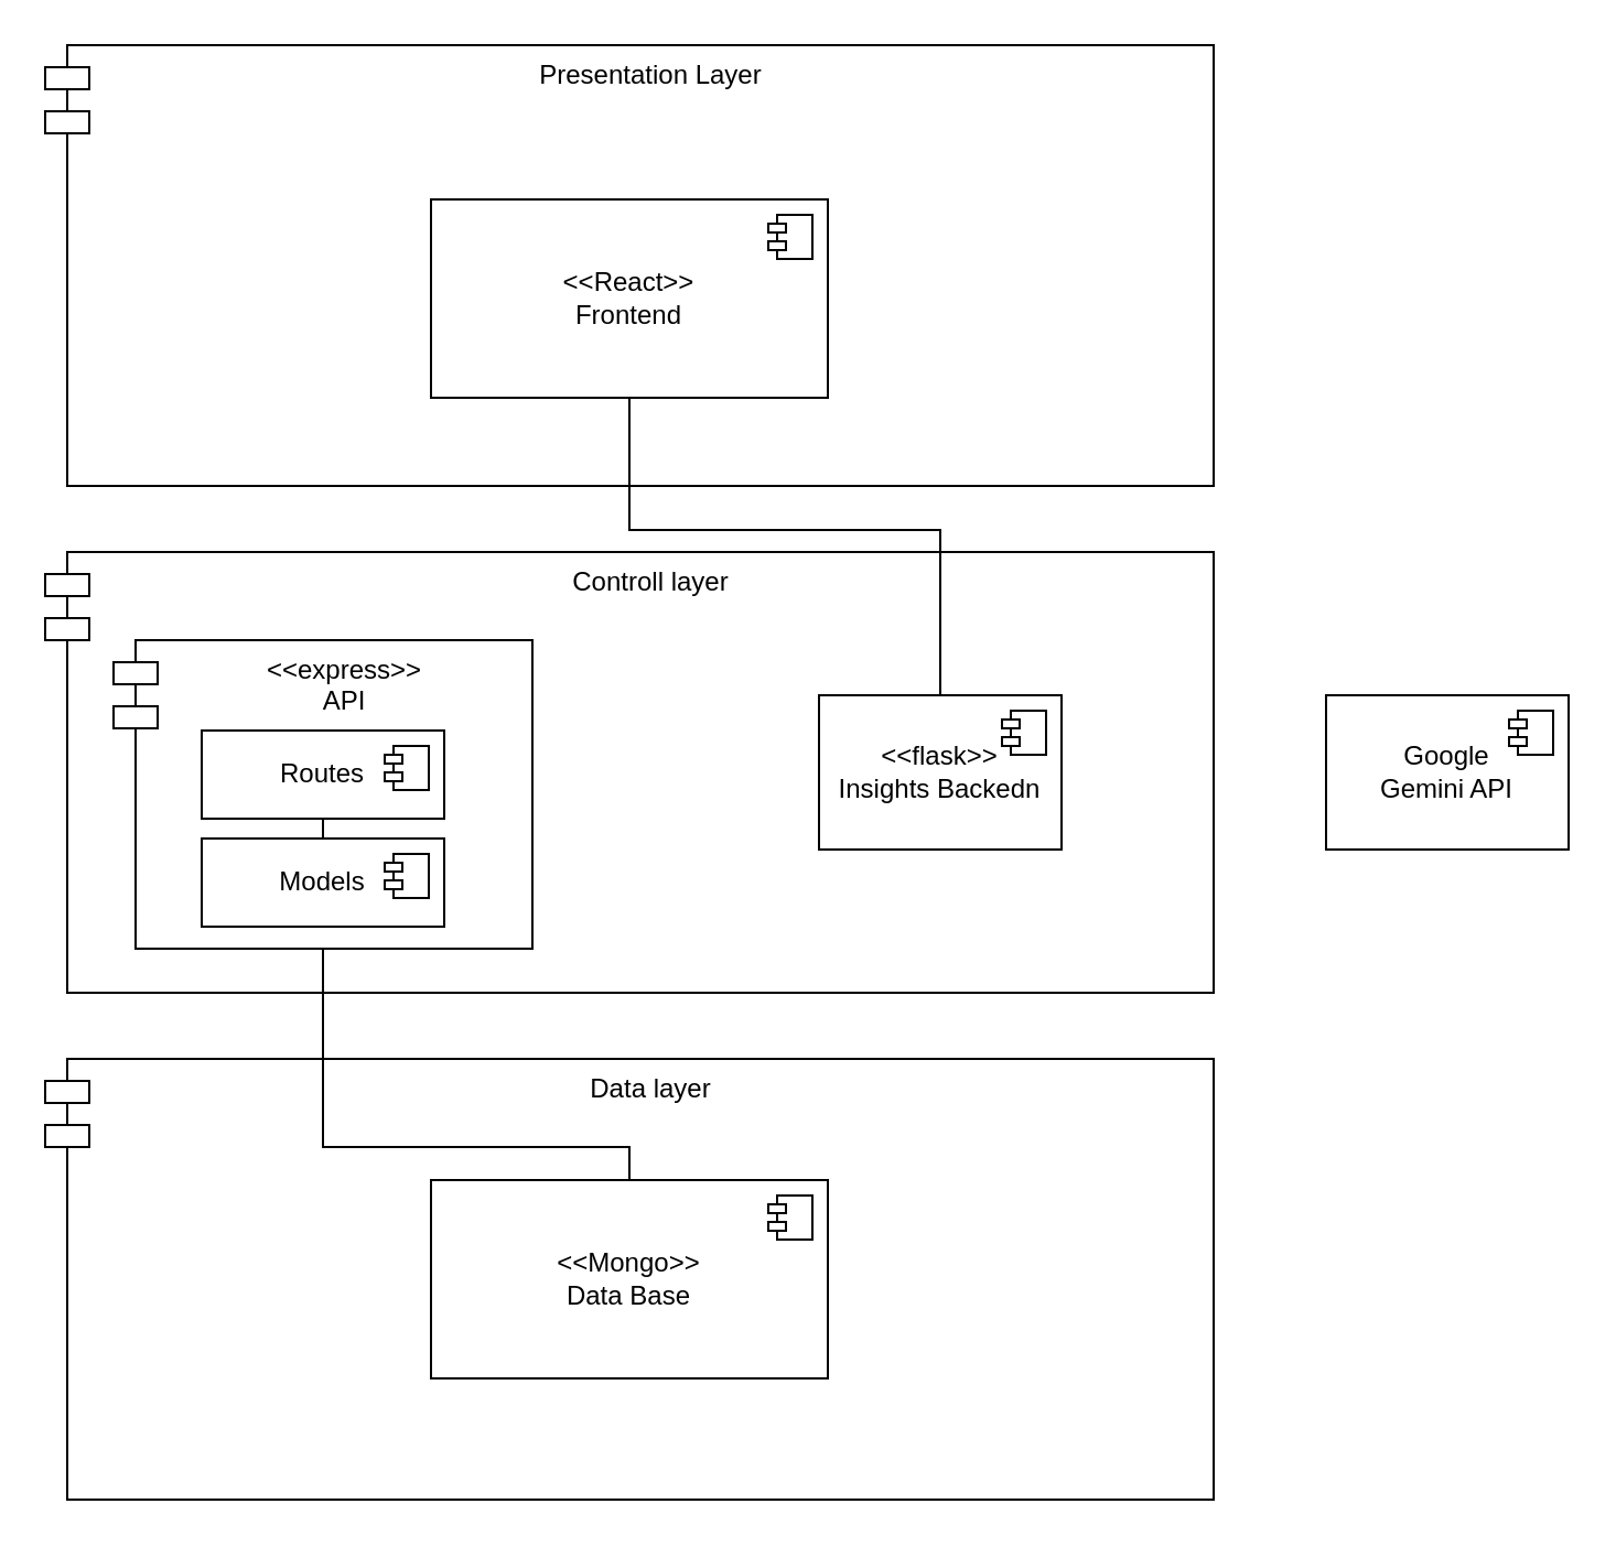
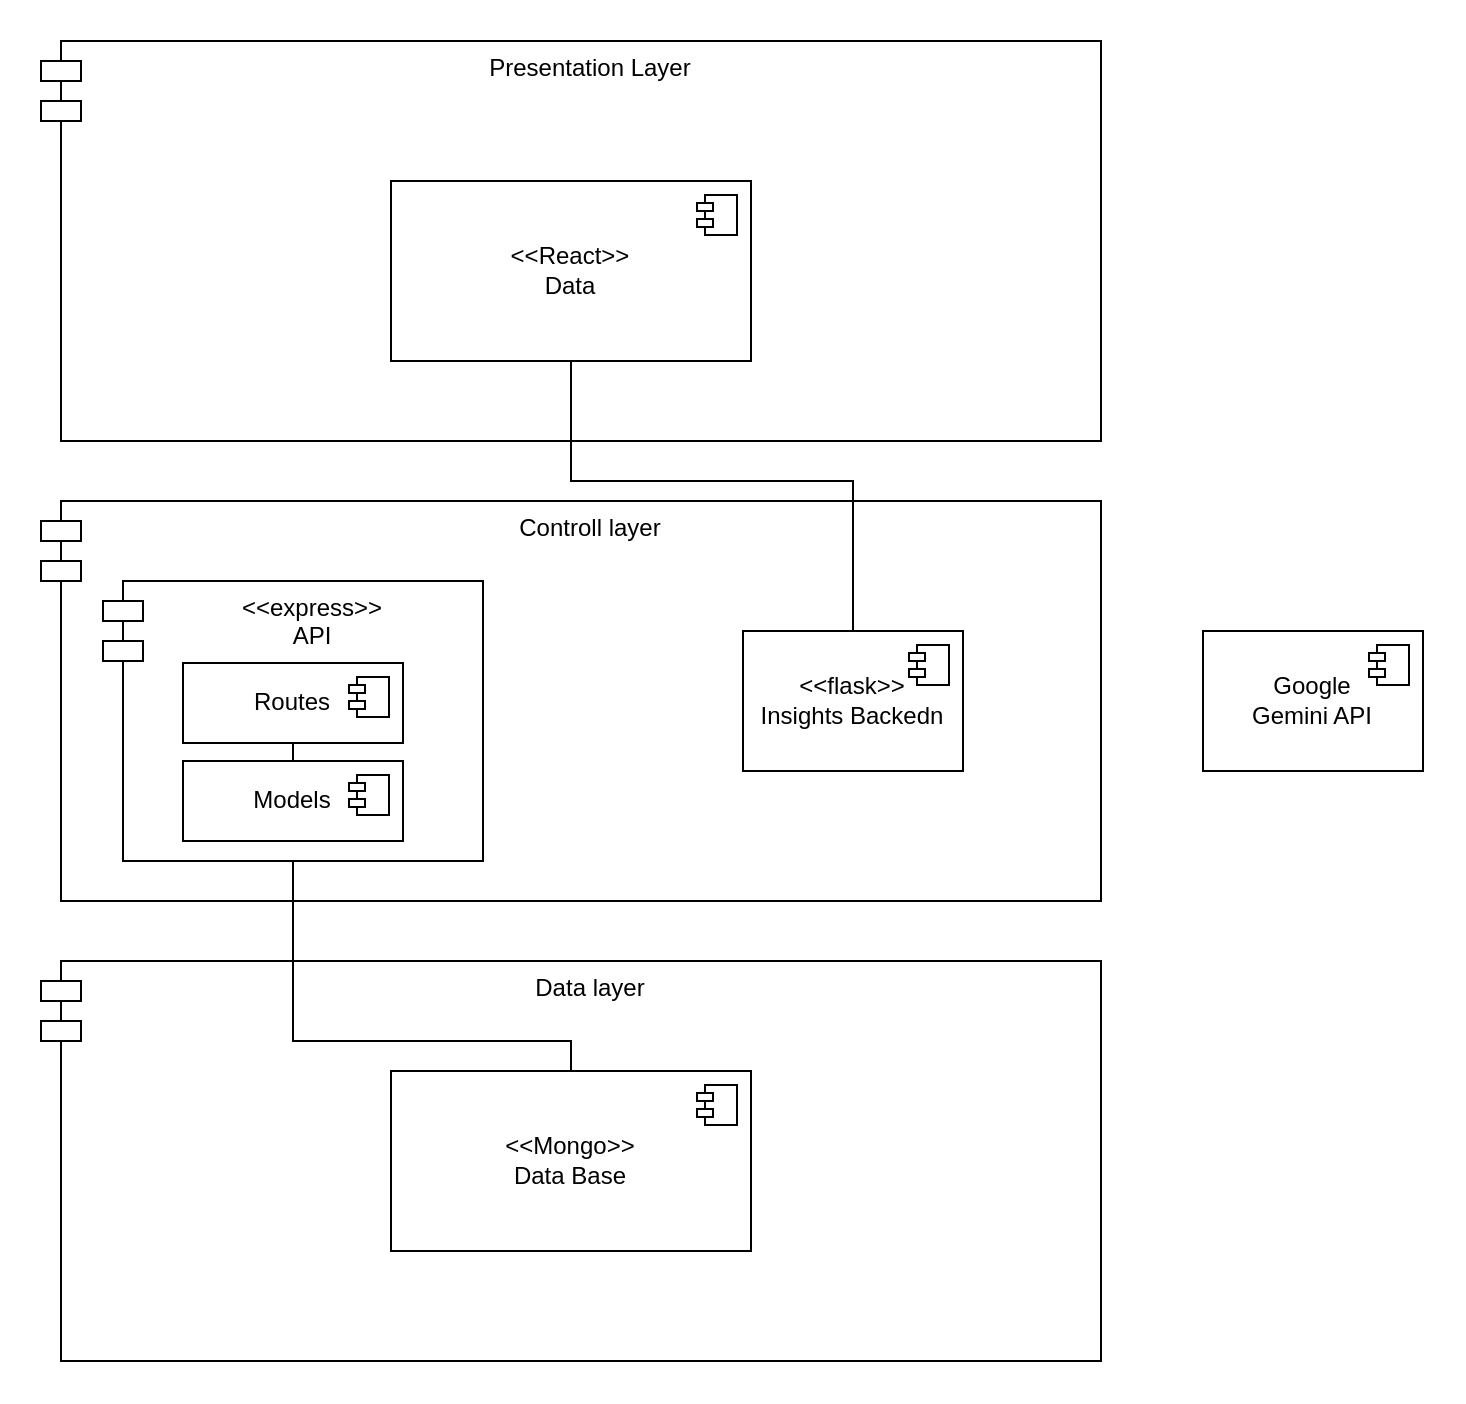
  <mxCell id="0" />
  <mxCell id="1" parent="0" />
  <mxCell id="2" value="Presentation Layer" style="shape=module;align=left;spacingLeft=20;align=center;verticalAlign=top;whiteSpace=wrap;html=1;" vertex="1" parent="1"><mxGeometry x="20" y="20" width="530" height="200" as="geometry" /></mxCell>
  <mxCell id="3" value="Controll layer" style="shape=module;align=left;spacingLeft=20;align=center;verticalAlign=top;whiteSpace=wrap;html=1;" vertex="1" parent="1"><mxGeometry x="20" y="250" width="530" height="200" as="geometry" /></mxCell>
  <mxCell id="4" value="Data layer" style="shape=module;align=left;spacingLeft=20;align=center;verticalAlign=top;whiteSpace=wrap;html=1;" vertex="1" parent="1"><mxGeometry x="20" y="480" width="530" height="200" as="geometry" /></mxCell>
  <mxCell id="5" value="&amp;lt;&amp;lt;Mongo&amp;gt;&amp;gt;&lt;div&gt;Data Base&lt;/div&gt;" style="html=1;dropTarget=0;whiteSpace=wrap;" vertex="1" parent="1"><mxGeometry x="195" y="535" width="180" height="90" as="geometry" /></mxCell>
  <mxCell id="6" value="" style="shape=module;jettyWidth=8;jettyHeight=4;" vertex="1" parent="5"><mxGeometry x="1" width="20" height="20" relative="1" as="geometry"><mxPoint x="-27" y="7" as="offset" /></mxGeometry></mxCell>
  <mxCell id="7" style="edgeStyle=orthogonalEdgeStyle;rounded=0;orthogonalLoop=1;jettySize=auto;html=1;exitX=0.5;exitY=1;exitDx=0;exitDy=0;endArrow=none;endFill=0;" edge="1" parent="1" source="8" target="5"><mxGeometry relative="1" as="geometry"><Array as="points"><mxPoint x="146" y="520" /><mxPoint x="285" y="520" /></Array></mxGeometry></mxCell>
  <mxCell id="8" value="&amp;lt;&amp;lt;express&amp;gt;&amp;gt;&lt;div&gt;API&lt;/div&gt;" style="shape=module;align=left;spacingLeft=20;align=center;verticalAlign=top;whiteSpace=wrap;html=1;" vertex="1" parent="1"><mxGeometry x="51" y="290" width="190" height="140" as="geometry" /></mxCell>
  <mxCell id="9" style="edgeStyle=orthogonalEdgeStyle;rounded=0;orthogonalLoop=1;jettySize=auto;html=1;exitX=0.5;exitY=1;exitDx=0;exitDy=0;endArrow=none;endFill=0;" edge="1" parent="1" source="10" target="12"><mxGeometry relative="1" as="geometry" /></mxCell>
  <mxCell id="10" value="Routes" style="html=1;dropTarget=0;whiteSpace=wrap;" vertex="1" parent="1"><mxGeometry x="91" y="331" width="110" height="40" as="geometry" /></mxCell>
  <mxCell id="11" value="" style="shape=module;jettyWidth=8;jettyHeight=4;" vertex="1" parent="10"><mxGeometry x="1" width="20" height="20" relative="1" as="geometry"><mxPoint x="-27" y="7" as="offset" /></mxGeometry></mxCell>
  <mxCell id="12" value="Models" style="html=1;dropTarget=0;whiteSpace=wrap;" vertex="1" parent="1"><mxGeometry x="91" y="380" width="110" height="40" as="geometry" /></mxCell>
  <mxCell id="13" value="" style="shape=module;jettyWidth=8;jettyHeight=4;" vertex="1" parent="12"><mxGeometry x="1" width="20" height="20" relative="1" as="geometry"><mxPoint x="-27" y="7" as="offset" /></mxGeometry></mxCell>
  <mxCell id="14" value="&amp;lt;&amp;lt;flask&amp;gt;&amp;gt;&lt;div&gt;Insights Backedn&lt;/div&gt;" style="html=1;dropTarget=0;whiteSpace=wrap;" vertex="1" parent="1"><mxGeometry x="371" y="315" width="110" height="70" as="geometry" /></mxCell>
  <mxCell id="15" value="" style="shape=module;jettyWidth=8;jettyHeight=4;" vertex="1" parent="14"><mxGeometry x="1" width="20" height="20" relative="1" as="geometry"><mxPoint x="-27" y="7" as="offset" /></mxGeometry></mxCell>
  <mxCell id="16" style="edgeStyle=orthogonalEdgeStyle;rounded=0;orthogonalLoop=1;jettySize=auto;html=1;exitX=0.5;exitY=1;exitDx=0;exitDy=0;entryX=0.5;entryY=0;entryDx=0;entryDy=0;endArrow=none;endFill=0;" edge="1" parent="1" source="17" target="14"><mxGeometry relative="1" as="geometry"><Array as="points"><mxPoint x="285" y="240" /><mxPoint x="426" y="240" /></Array></mxGeometry></mxCell>
- <mxCell id="17" value="&amp;lt;&amp;lt;React&amp;gt;&amp;gt;&lt;div&gt;Frontend&lt;/div&gt;" style="html=1;dropTarget=0;whiteSpace=wrap;" vertex="1" parent="1"><mxGeometry x="195" y="90" width="180" height="90" as="geometry" /></mxCell>
+ <mxCell id="17" value="&amp;lt;&amp;lt;React&amp;gt;&amp;gt;&lt;div&gt;Data&lt;/div&gt;" style="html=1;dropTarget=0;whiteSpace=wrap;" vertex="1" parent="1"><mxGeometry x="195" y="90" width="180" height="90" as="geometry" /></mxCell>
  <mxCell id="18" value="" style="shape=module;jettyWidth=8;jettyHeight=4;" vertex="1" parent="17"><mxGeometry x="1" width="20" height="20" relative="1" as="geometry"><mxPoint x="-27" y="7" as="offset" /></mxGeometry></mxCell>
  <mxCell id="19" value="Google&lt;div&gt;Gemini API&lt;/div&gt;" style="html=1;dropTarget=0;whiteSpace=wrap;" vertex="1" parent="1"><mxGeometry x="601" y="315" width="110" height="70" as="geometry" /></mxCell>
  <mxCell id="20" value="" style="shape=module;jettyWidth=8;jettyHeight=4;" vertex="1" parent="19"><mxGeometry x="1" width="20" height="20" relative="1" as="geometry"><mxPoint x="-27" y="7" as="offset" /></mxGeometry></mxCell>
